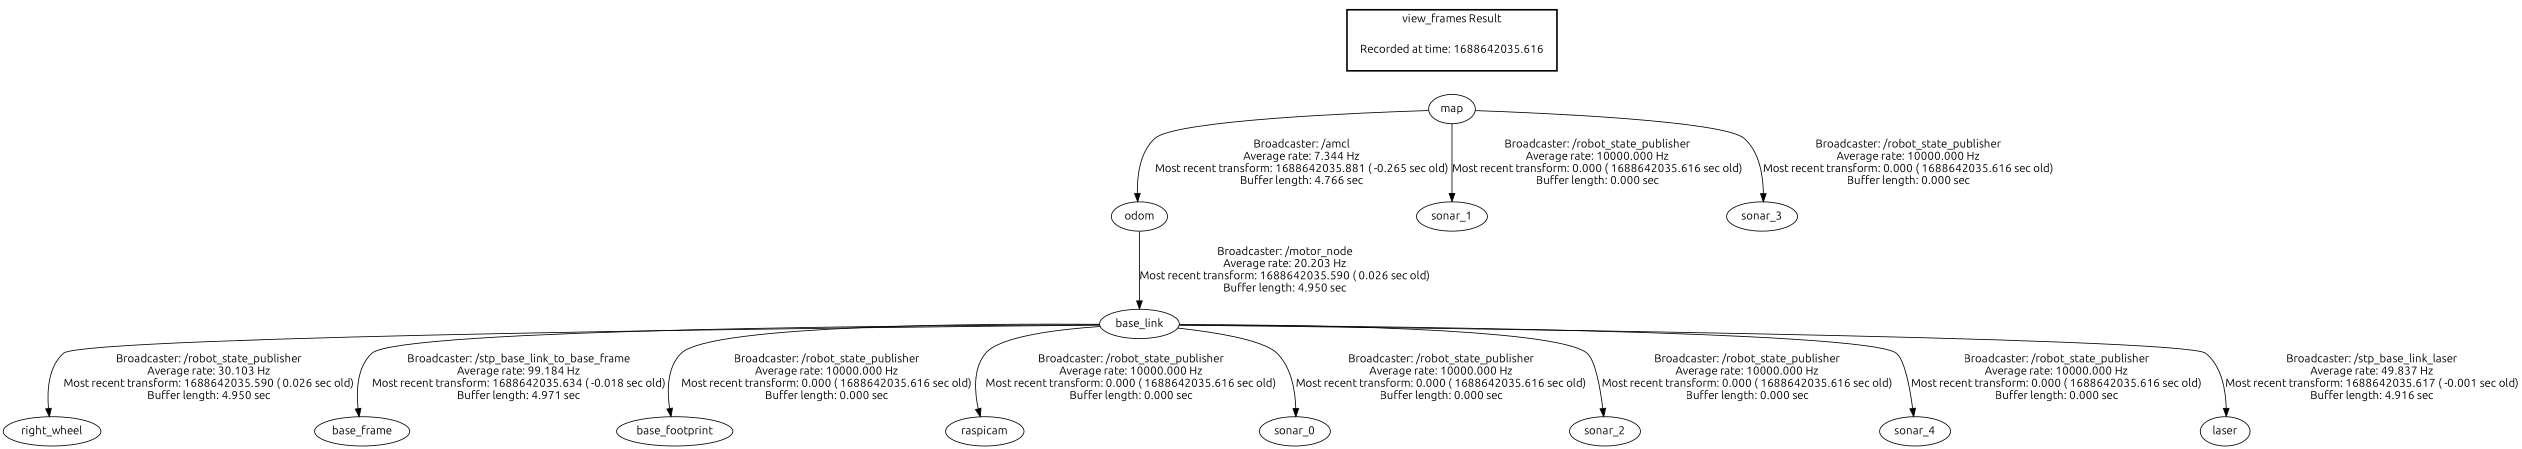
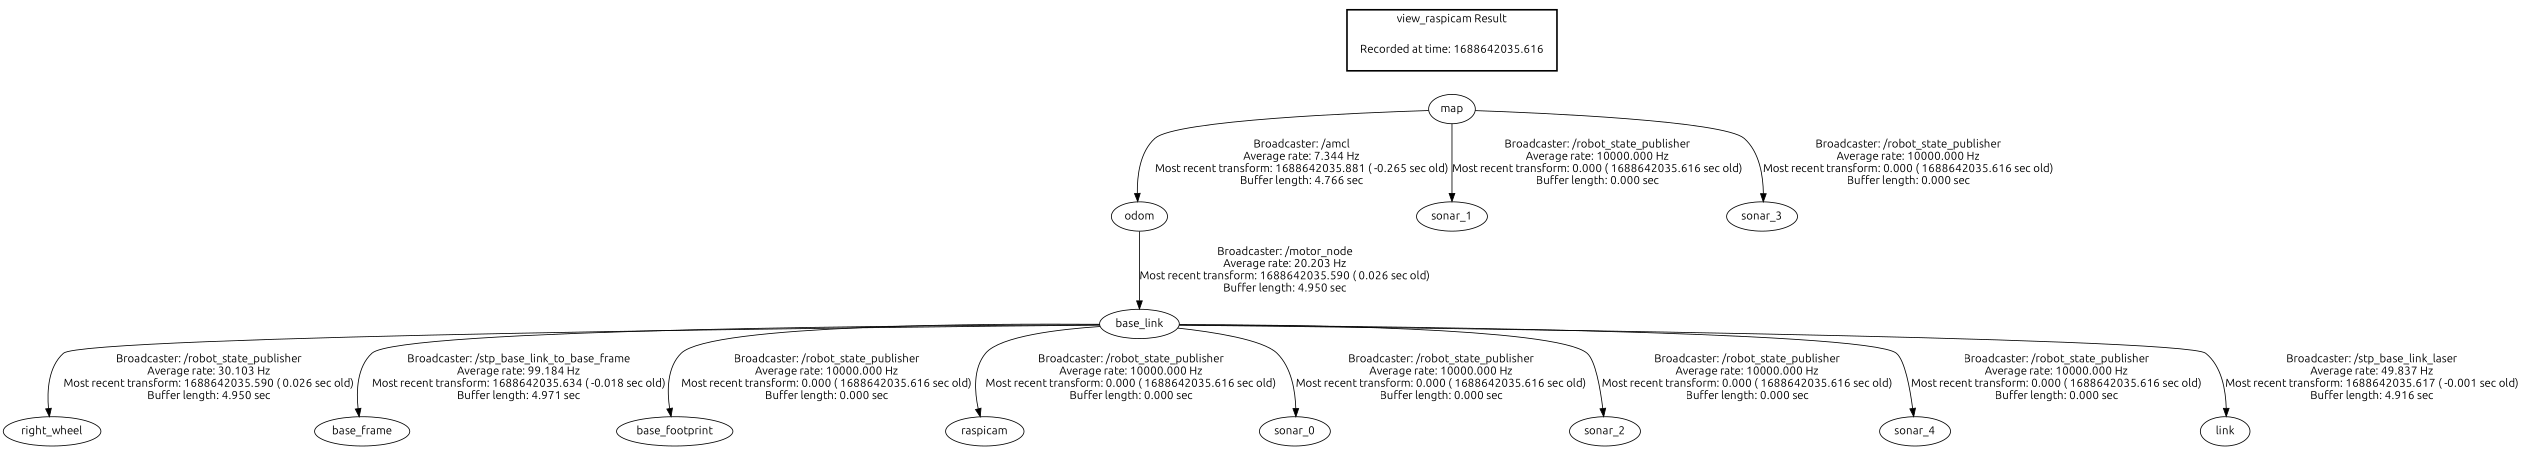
  digraph {
    fontname=Ubuntu
    node [fontname=Ubuntu]
    edge [fontname=Ubuntu]
    "Recorded at time: 1688642035.616" [shape=plaintext]
    map
    base_link
    right_wheel
    base_frame
    base_footprint
    raspicam
    sonar_0
    sonar_2
    sonar_4
-   laser
+   laser [label=link]
    odom
    sonar_1
    sonar_3
    subgraph cluster_1 {
      color=black
-     label="view_frames Result"
+     label="view_raspicam Result"
      style=bold
      "Recorded at time: 1688642035.616"
    }
    "Recorded at time: 1688642035.616" -> map [style=invis]
    map -> odom [label="Broadcaster: /amcl\nAverage rate: 7.344 Hz\nMost recent transform: 1688642035.881 ( -0.265 sec old)\nBuffer length: 4.766 sec\n"]
    map -> sonar_1 [label="Broadcaster: /robot_state_publisher\nAverage rate: 10000.000 Hz\nMost recent transform: 0.000 ( 1688642035.616 sec old)\nBuffer length: 0.000 sec\n"]
    map -> sonar_3 [label="Broadcaster: /robot_state_publisher\nAverage rate: 10000.000 Hz\nMost recent transform: 0.000 ( 1688642035.616 sec old)\nBuffer length: 0.000 sec\n"]
    base_link -> right_wheel [label="Broadcaster: /robot_state_publisher\nAverage rate: 30.103 Hz\nMost recent transform: 1688642035.590 ( 0.026 sec old)\nBuffer length: 4.950 sec\n"]
    base_link -> base_frame [label="Broadcaster: /stp_base_link_to_base_frame\nAverage rate: 99.184 Hz\nMost recent transform: 1688642035.634 ( -0.018 sec old)\nBuffer length: 4.971 sec\n"]
    base_link -> base_footprint [label="Broadcaster: /robot_state_publisher\nAverage rate: 10000.000 Hz\nMost recent transform: 0.000 ( 1688642035.616 sec old)\nBuffer length: 0.000 sec\n"]
    base_link -> raspicam [label="Broadcaster: /robot_state_publisher\nAverage rate: 10000.000 Hz\nMost recent transform: 0.000 ( 1688642035.616 sec old)\nBuffer length: 0.000 sec\n"]
    base_link -> sonar_0 [label="Broadcaster: /robot_state_publisher\nAverage rate: 10000.000 Hz\nMost recent transform: 0.000 ( 1688642035.616 sec old)\nBuffer length: 0.000 sec\n"]
    base_link -> sonar_2 [label="Broadcaster: /robot_state_publisher\nAverage rate: 10000.000 Hz\nMost recent transform: 0.000 ( 1688642035.616 sec old)\nBuffer length: 0.000 sec\n"]
    base_link -> sonar_4 [label="Broadcaster: /robot_state_publisher\nAverage rate: 10000.000 Hz\nMost recent transform: 0.000 ( 1688642035.616 sec old)\nBuffer length: 0.000 sec\n"]
    base_link -> laser [label="Broadcaster: /stp_base_link_laser\nAverage rate: 49.837 Hz\nMost recent transform: 1688642035.617 ( -0.001 sec old)\nBuffer length: 4.916 sec\n"]
    odom -> base_link [label="Broadcaster: /motor_node\nAverage rate: 20.203 Hz\nMost recent transform: 1688642035.590 ( 0.026 sec old)\nBuffer length: 4.950 sec\n"]
  }
